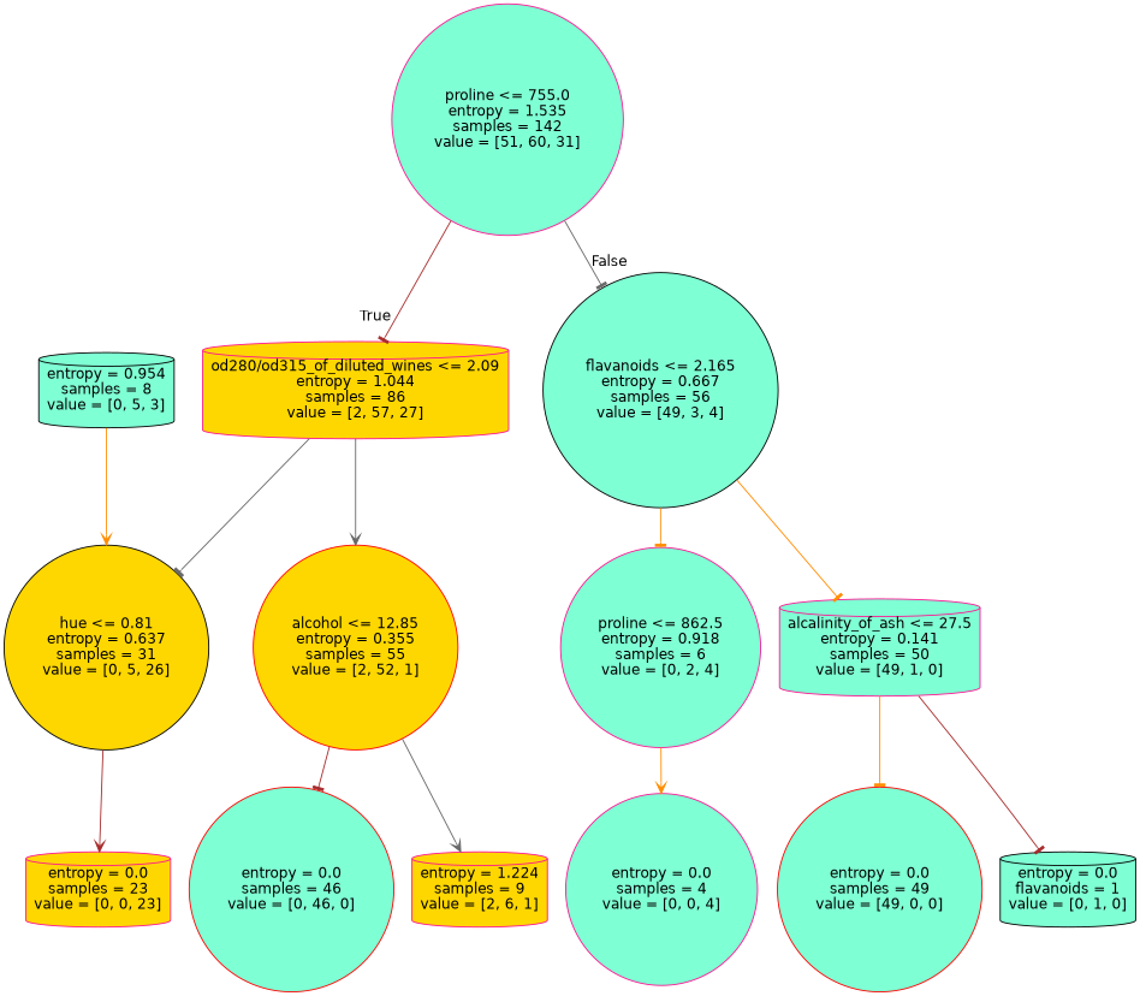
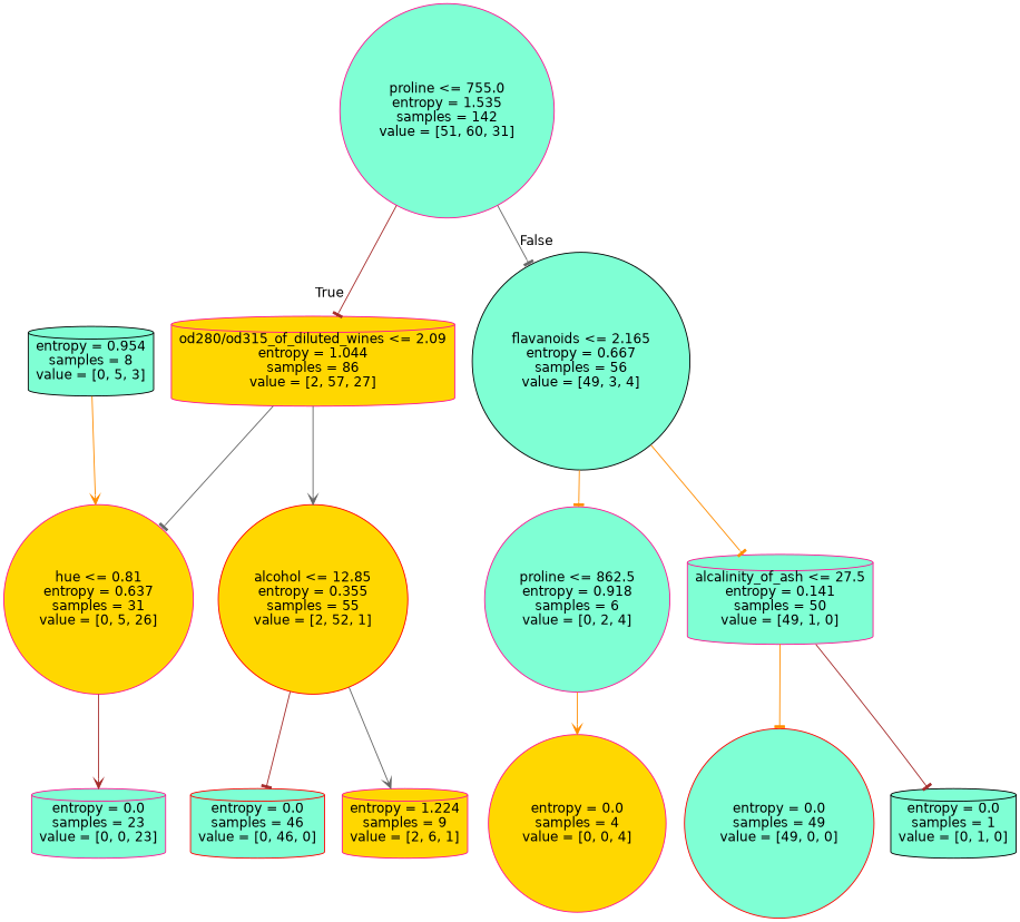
  digraph {
    node [color=deeppink fillcolor=aquamarine fontname=helvetica shape=circle style="filled, rounded"]
    edge [arrowhead=tee color=darkorange fontname=helvetica]
    n1 [label="proline <= 755.0\nentropy = 1.535\nsamples = 142\nvalue = [51, 60, 31]"]
    n2 [fillcolor=gold label="od280/od315_of_diluted_wines <= 2.09\nentropy = 1.044\nsamples = 86\nvalue = [2, 57, 27]" shape=cylinder]
    n3 [color=black label="flavanoids <= 2.165\nentropy = 0.667\nsamples = 56\nvalue = [49, 3, 4]"]
-   n4 [color=black fillcolor=gold label="hue <= 0.81\nentropy = 0.637\nsamples = 31\nvalue = [0, 5, 26]"]
+   n4 [fillcolor=gold label="hue <= 0.81\nentropy = 0.637\nsamples = 31\nvalue = [0, 5, 26]"]
    n5 [color=red fillcolor=gold label="alcohol <= 12.85\nentropy = 0.355\nsamples = 55\nvalue = [2, 52, 1]"]
    n6 [label="proline <= 862.5\nentropy = 0.918\nsamples = 6\nvalue = [0, 2, 4]"]
    n7 [label="alcalinity_of_ash <= 27.5\nentropy = 0.141\nsamples = 50\nvalue = [49, 1, 0]" shape=cylinder]
-   n8 [fillcolor=gold label="entropy = 0.0\nsamples = 23\nvalue = [0, 0, 23]" shape=cylinder]
-   n9 [color=red label="entropy = 0.0\nsamples = 46\nvalue = [0, 46, 0]"]
+   n8 [label="entropy = 0.0\nsamples = 23\nvalue = [0, 0, 23]" shape=cylinder]
+   n9 [color=red label="entropy = 0.0\nsamples = 46\nvalue = [0, 46, 0]" shape=cylinder]
    n10 [fillcolor=gold label="entropy = 1.224\nsamples = 9\nvalue = [2, 6, 1]" shape=cylinder]
    n11 [color=black label="entropy = 0.954\nsamples = 8\nvalue = [0, 5, 3]" shape=cylinder]
-   n12 [label="entropy = 0.0\nsamples = 4\nvalue = [0, 0, 4]"]
+   n12 [fillcolor=gold label="entropy = 0.0\nsamples = 4\nvalue = [0, 0, 4]"]
    n13 [color=red label="entropy = 0.0\nsamples = 49\nvalue = [49, 0, 0]"]
-   n14 [color=black label="entropy = 0.0\nflavanoids = 1\nvalue = [0, 1, 0]" shape=cylinder]
+   n14 [color=black label="entropy = 0.0\nsamples = 1\nvalue = [0, 1, 0]" shape=cylinder]
    n1 -> n2 [color=brown headlabel=True labelangle=45 labeldistance=2.5]
    n1 -> n3 [color=gray40 headlabel=False labelangle=-45 labeldistance=2.5]
    n2 -> n4 [color=gray40]
    n2 -> n5 [arrowhead=vee color=gray40]
    n3 -> n6
    n3 -> n7
    n4 -> n8 [arrowhead=vee color=brown]
    n5 -> n9 [color=brown]
    n5 -> n10 [arrowhead=vee color=gray40]
    n6 -> n12 [arrowhead=vee]
    n7 -> n13
    n7 -> n14 [color=brown]
    n11 -> n4 [arrowhead=vee]
  }
